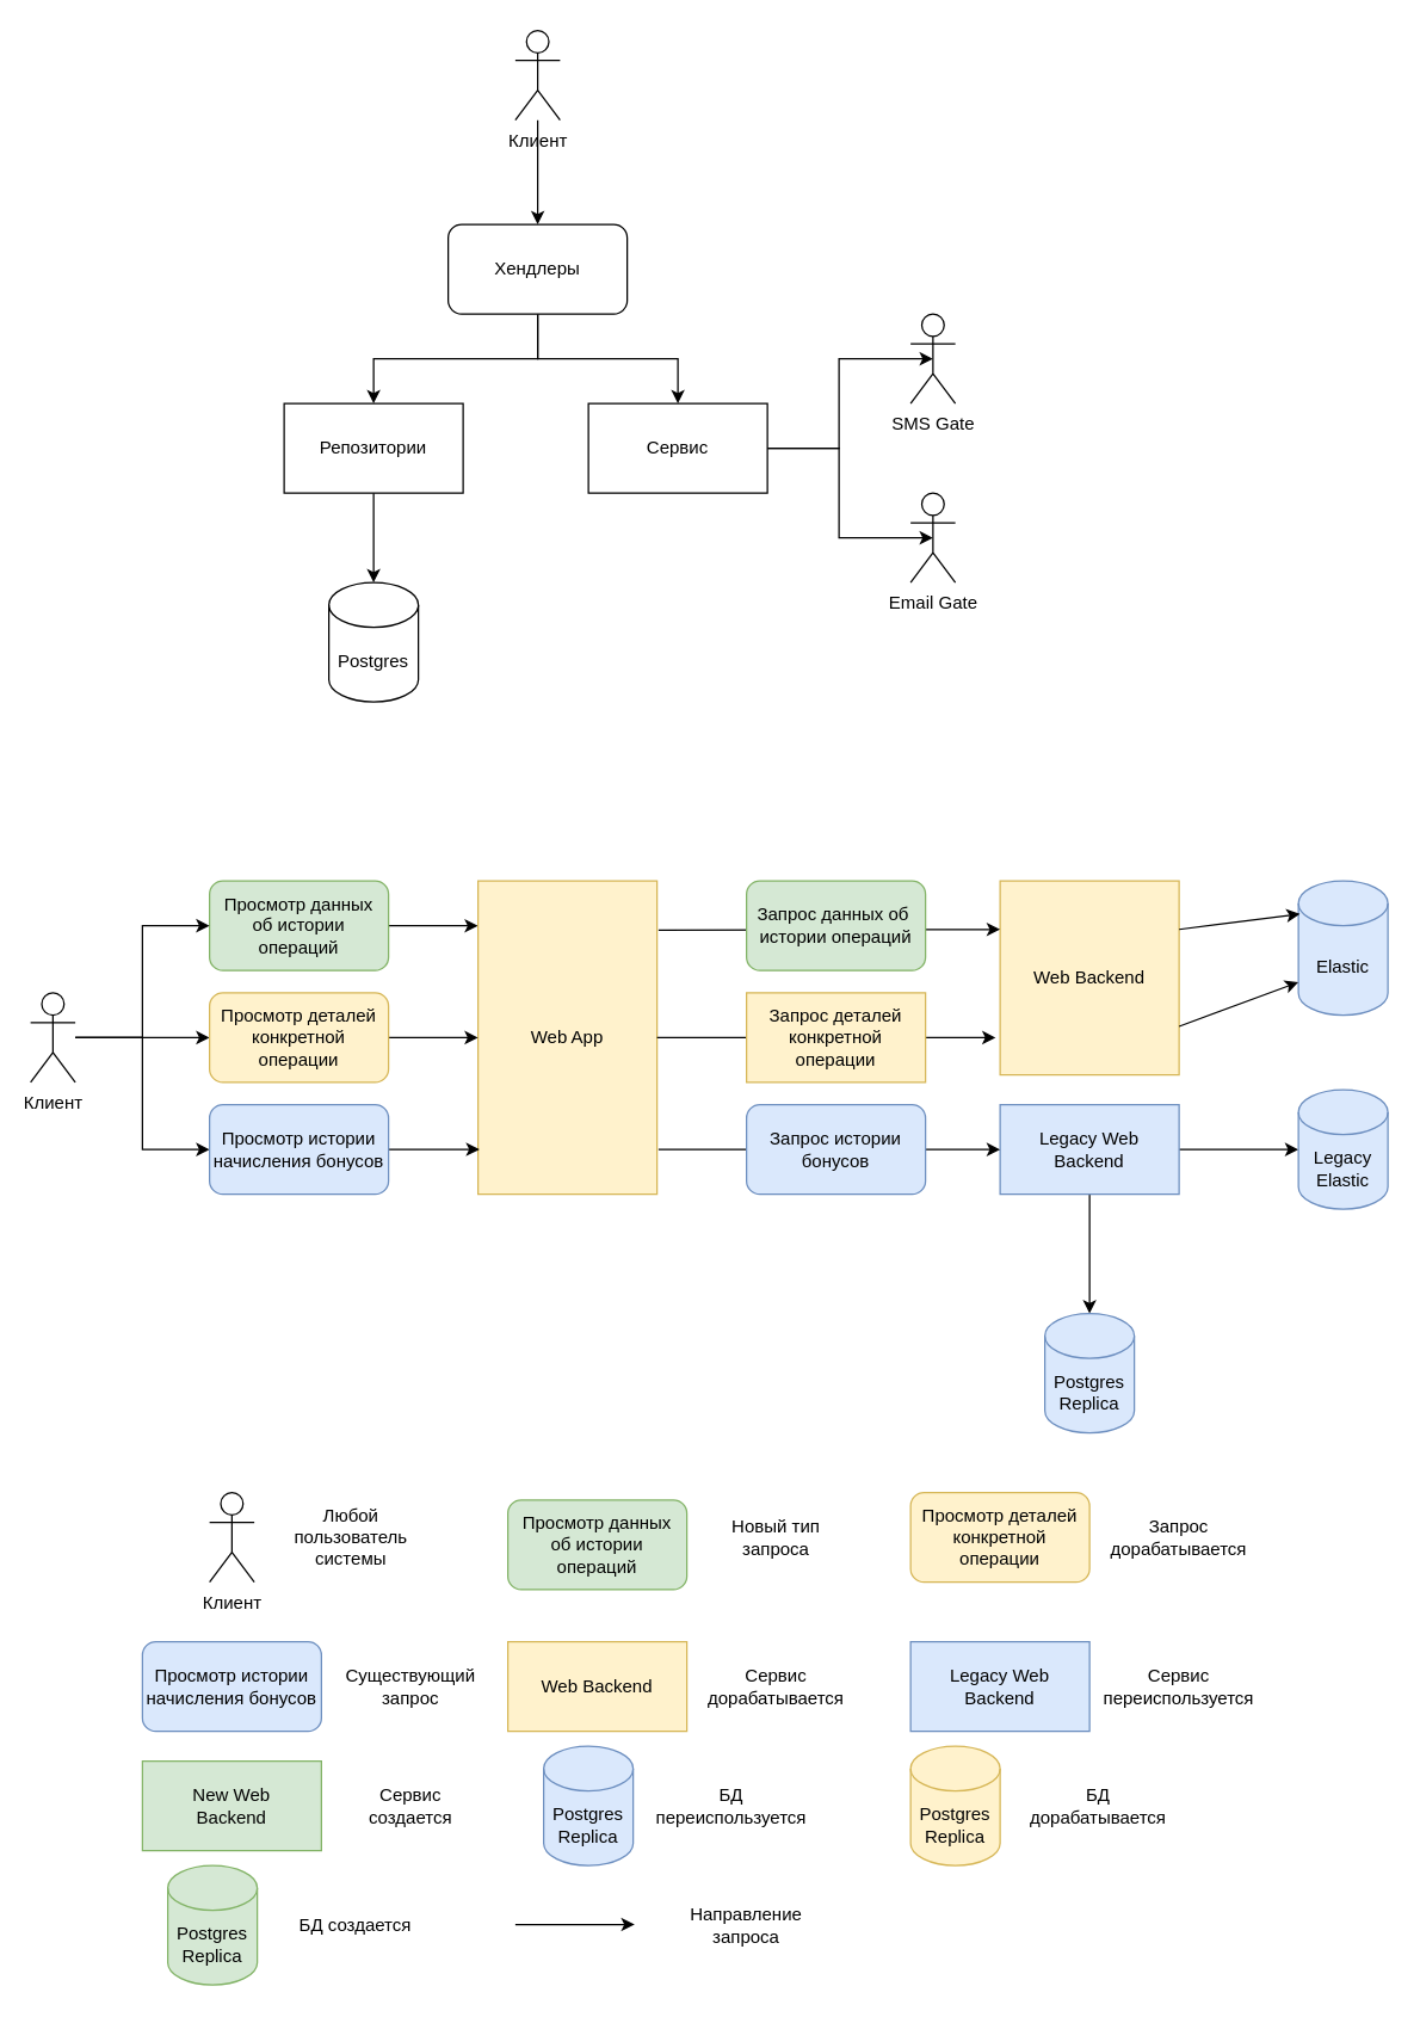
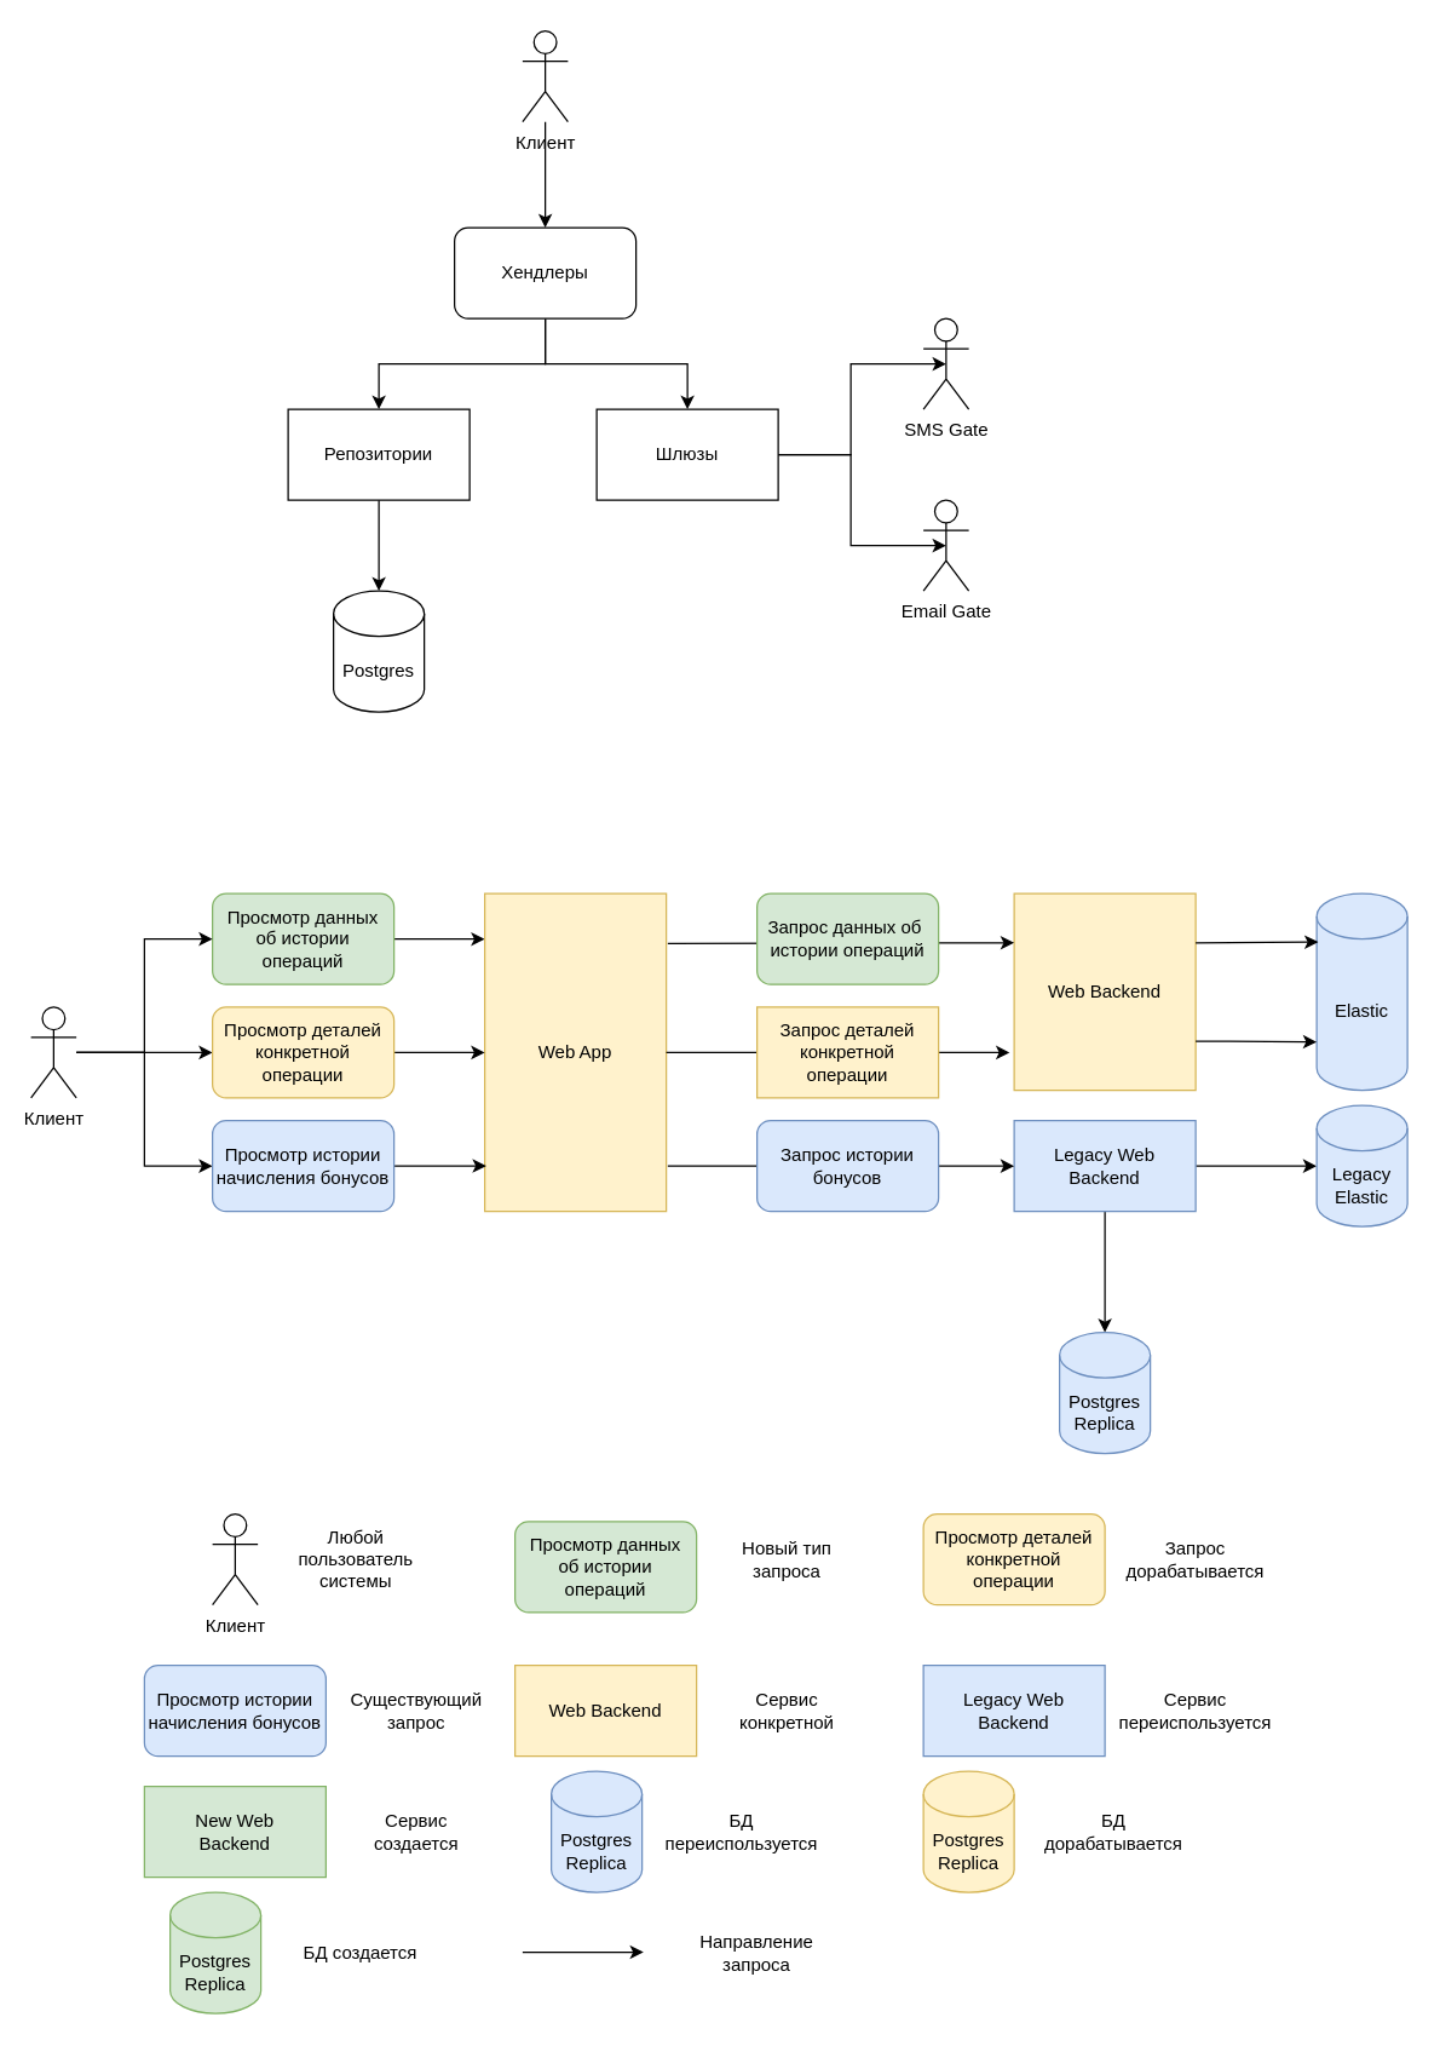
  <mxCell id="0" />
  <mxCell id="1" parent="0" />
  <mxCell id="2" value="" style="edgeStyle=orthogonalEdgeStyle;rounded=0;orthogonalLoop=1;jettySize=auto;html=1;entryX=0;entryY=0.143;entryDx=0;entryDy=0;entryPerimeter=0;" edge="1" parent="1" source="3" target="21"><mxGeometry relative="1" as="geometry" /></mxCell>
  <mxCell id="3" value="Просмотр данных об&amp;nbsp;истории операций" style="rounded=1;whiteSpace=wrap;html=1;fillColor=#d5e8d4;strokeColor=#82b366;" vertex="1" parent="1"><mxGeometry x="140" y="590" width="120" height="60" as="geometry" /></mxCell>
  <mxCell id="4" style="edgeStyle=orthogonalEdgeStyle;rounded=0;orthogonalLoop=1;jettySize=auto;html=1;entryX=0.5;entryY=0;entryDx=0;entryDy=0;" edge="1" parent="1" source="6" target="11"><mxGeometry relative="1" as="geometry" /></mxCell>
  <mxCell id="5" style="edgeStyle=orthogonalEdgeStyle;rounded=0;orthogonalLoop=1;jettySize=auto;html=1;entryX=0.5;entryY=0;entryDx=0;entryDy=0;" edge="1" parent="1" source="6" target="8"><mxGeometry relative="1" as="geometry" /></mxCell>
  <mxCell id="6" value="Хендлеры" style="whiteSpace=wrap;html=1;rounded=1;" vertex="1" parent="1"><mxGeometry x="300" y="150" width="120" height="60" as="geometry" /></mxCell>
  <mxCell id="7" value="" style="edgeStyle=orthogonalEdgeStyle;rounded=0;orthogonalLoop=1;jettySize=auto;html=1;" edge="1" parent="1" source="8" target="12"><mxGeometry relative="1" as="geometry" /></mxCell>
  <mxCell id="8" value="Репозитории" style="rounded=0;whiteSpace=wrap;html=1;" vertex="1" parent="1"><mxGeometry x="190" y="270" width="120" height="60" as="geometry" /></mxCell>
  <mxCell id="9" style="edgeStyle=orthogonalEdgeStyle;rounded=0;orthogonalLoop=1;jettySize=auto;html=1;entryX=0.5;entryY=0.5;entryDx=0;entryDy=0;entryPerimeter=0;" edge="1" parent="1" source="11" target="14"><mxGeometry relative="1" as="geometry" /></mxCell>
  <mxCell id="10" style="edgeStyle=orthogonalEdgeStyle;rounded=0;orthogonalLoop=1;jettySize=auto;html=1;entryX=0.5;entryY=0.5;entryDx=0;entryDy=0;entryPerimeter=0;" edge="1" parent="1" source="11" target="13"><mxGeometry relative="1" as="geometry" /></mxCell>
- <mxCell id="11" value="Сервис" style="rounded=0;whiteSpace=wrap;html=1;" vertex="1" parent="1"><mxGeometry x="394" y="270" width="120" height="60" as="geometry" /></mxCell>
+ <mxCell id="11" value="Шлюзы" style="rounded=0;whiteSpace=wrap;html=1;" vertex="1" parent="1"><mxGeometry x="394" y="270" width="120" height="60" as="geometry" /></mxCell>
  <mxCell id="12" value="Postgres" style="shape=cylinder3;whiteSpace=wrap;html=1;boundedLbl=1;backgroundOutline=1;size=15;" vertex="1" parent="1"><mxGeometry x="220" y="390" width="60" height="80" as="geometry" /></mxCell>
  <mxCell id="13" value="SMS Gate" style="shape=umlActor;verticalLabelPosition=bottom;verticalAlign=top;html=1;outlineConnect=0;" vertex="1" parent="1"><mxGeometry x="610" y="210" width="30" height="60" as="geometry" /></mxCell>
  <mxCell id="14" value="Email Gate" style="shape=umlActor;verticalLabelPosition=bottom;verticalAlign=top;html=1;outlineConnect=0;" vertex="1" parent="1"><mxGeometry x="610" y="330" width="30" height="60" as="geometry" /></mxCell>
  <mxCell id="15" value="" style="edgeStyle=orthogonalEdgeStyle;rounded=0;orthogonalLoop=1;jettySize=auto;html=1;" edge="1" parent="1" source="16" target="6"><mxGeometry relative="1" as="geometry" /></mxCell>
  <mxCell id="16" value="Клиент" style="shape=umlActor;verticalLabelPosition=bottom;verticalAlign=top;html=1;outlineConnect=0;" vertex="1" parent="1"><mxGeometry x="345" y="20" width="30" height="60" as="geometry" /></mxCell>
  <mxCell id="17" value="" style="edgeStyle=orthogonalEdgeStyle;rounded=0;orthogonalLoop=1;jettySize=auto;html=1;entryX=0;entryY=0.5;entryDx=0;entryDy=0;" edge="1" parent="1" source="20" target="3"><mxGeometry relative="1" as="geometry"><mxPoint x="50" y="620" as="targetPoint" /></mxGeometry></mxCell>
  <mxCell id="18" style="edgeStyle=orthogonalEdgeStyle;rounded=0;orthogonalLoop=1;jettySize=auto;html=1;entryX=0;entryY=0.5;entryDx=0;entryDy=0;" edge="1" parent="1" source="20" target="24"><mxGeometry relative="1" as="geometry" /></mxCell>
  <mxCell id="19" style="edgeStyle=orthogonalEdgeStyle;rounded=0;orthogonalLoop=1;jettySize=auto;html=1;entryX=0;entryY=0.5;entryDx=0;entryDy=0;" edge="1" parent="1" source="20" target="26"><mxGeometry relative="1" as="geometry" /></mxCell>
  <mxCell id="20" value="Клиент" style="shape=umlActor;verticalLabelPosition=bottom;verticalAlign=top;html=1;outlineConnect=0;" vertex="1" parent="1"><mxGeometry x="20" y="665" width="30" height="60" as="geometry" /></mxCell>
  <mxCell id="21" value="Web App" style="rounded=0;whiteSpace=wrap;html=1;fillColor=#fff2cc;strokeColor=#d6b656;" vertex="1" parent="1"><mxGeometry x="320" y="590" width="120" height="210" as="geometry" /></mxCell>
  <mxCell id="22" value="Web Backend" style="rounded=0;whiteSpace=wrap;html=1;fillColor=#fff2cc;strokeColor=#d6b656;" vertex="1" parent="1"><mxGeometry x="670" y="590" width="120" height="130" as="geometry" /></mxCell>
  <mxCell id="23" style="edgeStyle=orthogonalEdgeStyle;rounded=0;orthogonalLoop=1;jettySize=auto;html=1;entryX=0;entryY=0.5;entryDx=0;entryDy=0;" edge="1" parent="1" source="24" target="21"><mxGeometry relative="1" as="geometry" /></mxCell>
  <mxCell id="24" value="Просмотр деталей конкретной операции" style="rounded=1;whiteSpace=wrap;html=1;fillColor=#fff2cc;strokeColor=#d6b656;" vertex="1" parent="1"><mxGeometry x="140" y="665" width="120" height="60" as="geometry" /></mxCell>
  <mxCell id="25" style="edgeStyle=orthogonalEdgeStyle;rounded=0;orthogonalLoop=1;jettySize=auto;html=1;entryX=0.008;entryY=0.857;entryDx=0;entryDy=0;entryPerimeter=0;" edge="1" parent="1" source="26" target="21"><mxGeometry relative="1" as="geometry" /></mxCell>
  <mxCell id="26" value="Просмотр истории начисления бонусов" style="rounded=1;whiteSpace=wrap;html=1;fillColor=#dae8fc;strokeColor=#6c8ebf;" vertex="1" parent="1"><mxGeometry x="140" y="740" width="120" height="60" as="geometry" /></mxCell>
  <mxCell id="27" value="" style="edgeStyle=orthogonalEdgeStyle;rounded=0;orthogonalLoop=1;jettySize=auto;html=1;" edge="1" parent="1" source="29" target="37"><mxGeometry relative="1" as="geometry" /></mxCell>
  <mxCell id="28" value="" style="edgeStyle=orthogonalEdgeStyle;rounded=0;orthogonalLoop=1;jettySize=auto;html=1;" edge="1" parent="1" source="29" target="40"><mxGeometry relative="1" as="geometry" /></mxCell>
  <mxCell id="29" value="Legacy Web &lt;br&gt;Backend" style="rounded=0;whiteSpace=wrap;html=1;fillColor=#dae8fc;strokeColor=#6c8ebf;" vertex="1" parent="1"><mxGeometry x="670" y="740" width="120" height="60" as="geometry" /></mxCell>
  <mxCell id="30" value="" style="endArrow=classic;html=1;entryX=0;entryY=0.25;entryDx=0;entryDy=0;" edge="1" parent="1" target="22"><mxGeometry width="50" height="50" relative="1" as="geometry"><mxPoint x="441" y="623" as="sourcePoint" /><mxPoint x="510" y="540" as="targetPoint" /></mxGeometry></mxCell>
  <mxCell id="31" value="" style="endArrow=classic;html=1;" edge="1" parent="1"><mxGeometry width="50" height="50" relative="1" as="geometry"><mxPoint x="440" y="695" as="sourcePoint" /><mxPoint x="667" y="695" as="targetPoint" /></mxGeometry></mxCell>
  <mxCell id="32" value="" style="endArrow=classic;html=1;entryX=0;entryY=0.5;entryDx=0;entryDy=0;" edge="1" parent="1" target="29"><mxGeometry width="50" height="50" relative="1" as="geometry"><mxPoint x="441" y="770" as="sourcePoint" /><mxPoint x="530" y="769.5" as="targetPoint" /></mxGeometry></mxCell>
  <mxCell id="33" value="Запрос данных об&amp;nbsp;&lt;br&gt;истории операций" style="rounded=1;whiteSpace=wrap;html=1;fillColor=#d5e8d4;strokeColor=#82b366;" vertex="1" parent="1"><mxGeometry x="500" y="590" width="120" height="60" as="geometry" /></mxCell>
  <mxCell id="34" value="Запрос деталей конкретной операции" style="whiteSpace=wrap;html=1;fillColor=#fff2cc;strokeColor=#d6b656;rounded=0;" vertex="1" parent="1"><mxGeometry x="500" y="665" width="120" height="60" as="geometry" /></mxCell>
  <mxCell id="35" value="Запрос истории бонусов" style="rounded=1;whiteSpace=wrap;html=1;fillColor=#dae8fc;strokeColor=#6c8ebf;" vertex="1" parent="1"><mxGeometry x="500" y="740" width="120" height="60" as="geometry" /></mxCell>
- <mxCell id="36" value="Elastic" style="shape=cylinder3;whiteSpace=wrap;html=1;boundedLbl=1;backgroundOutline=1;size=15;fillColor=#dae8fc;strokeColor=#6c8ebf;" vertex="1" parent="1"><mxGeometry x="870" y="590" width="60" height="90" as="geometry" /></mxCell>
+ <mxCell id="36" value="Elastic" style="shape=cylinder3;whiteSpace=wrap;html=1;boundedLbl=1;backgroundOutline=1;size=15;fillColor=#dae8fc;strokeColor=#6c8ebf;" vertex="1" parent="1"><mxGeometry x="870" y="590" width="60" height="130" as="geometry" /></mxCell>
  <mxCell id="37" value="Postgres Replica" style="shape=cylinder3;whiteSpace=wrap;html=1;boundedLbl=1;backgroundOutline=1;size=15;fillColor=#dae8fc;strokeColor=#6c8ebf;" vertex="1" parent="1"><mxGeometry x="700" y="880" width="60" height="80" as="geometry" /></mxCell>
  <mxCell id="38" value="" style="endArrow=classic;html=1;exitX=1;exitY=0.25;exitDx=0;exitDy=0;entryX=0.017;entryY=0.246;entryDx=0;entryDy=0;entryPerimeter=0;" edge="1" parent="1" source="22" target="36"><mxGeometry width="50" height="50" relative="1" as="geometry"><mxPoint x="1010" y="810" as="sourcePoint" /><mxPoint x="1060" y="760" as="targetPoint" /></mxGeometry></mxCell>
  <mxCell id="39" value="" style="endArrow=classic;html=1;exitX=1;exitY=0.75;exitDx=0;exitDy=0;entryX=0;entryY=0.754;entryDx=0;entryDy=0;entryPerimeter=0;" edge="1" parent="1" source="22" target="36"><mxGeometry width="50" height="50" relative="1" as="geometry"><mxPoint x="860" y="810" as="sourcePoint" /><mxPoint x="910" y="760" as="targetPoint" /></mxGeometry></mxCell>
  <mxCell id="40" value="Legacy Elastic" style="shape=cylinder3;whiteSpace=wrap;html=1;boundedLbl=1;backgroundOutline=1;size=15;fillColor=#dae8fc;strokeColor=#6c8ebf;" vertex="1" parent="1"><mxGeometry x="870" y="730" width="60" height="80" as="geometry" /></mxCell>
  <mxCell id="41" value="Клиент" style="shape=umlActor;verticalLabelPosition=bottom;verticalAlign=top;html=1;outlineConnect=0;rounded=1;" vertex="1" parent="1"><mxGeometry x="140" y="1000" width="30" height="60" as="geometry" /></mxCell>
  <mxCell id="42" value="Любой пользователь системы" style="text;html=1;strokeColor=none;fillColor=none;align=center;verticalAlign=middle;whiteSpace=wrap;rounded=0;" vertex="1" parent="1"><mxGeometry x="190" y="1005" width="90" height="50" as="geometry" /></mxCell>
  <mxCell id="43" value="Просмотр данных об&amp;nbsp;истории операций" style="rounded=1;whiteSpace=wrap;html=1;fillColor=#d5e8d4;strokeColor=#82b366;" vertex="1" parent="1"><mxGeometry x="340" y="1005" width="120" height="60" as="geometry" /></mxCell>
  <mxCell id="44" value="Новый тип запроса" style="text;html=1;strokeColor=none;fillColor=none;align=center;verticalAlign=middle;whiteSpace=wrap;rounded=0;" vertex="1" parent="1"><mxGeometry x="480" y="1020" width="80" height="20" as="geometry" /></mxCell>
  <mxCell id="45" value="Просмотр деталей конкретной операции" style="rounded=1;whiteSpace=wrap;html=1;fillColor=#fff2cc;strokeColor=#d6b656;" vertex="1" parent="1"><mxGeometry x="610" y="1000" width="120" height="60" as="geometry" /></mxCell>
  <mxCell id="46" value="Запрос дорабатывается" style="text;html=1;strokeColor=none;fillColor=none;align=center;verticalAlign=middle;whiteSpace=wrap;rounded=0;" vertex="1" parent="1"><mxGeometry x="740" y="1015" width="100" height="30" as="geometry" /></mxCell>
  <mxCell id="47" value="Просмотр истории начисления бонусов" style="rounded=1;whiteSpace=wrap;html=1;fillColor=#dae8fc;strokeColor=#6c8ebf;" vertex="1" parent="1"><mxGeometry x="95" y="1100" width="120" height="60" as="geometry" /></mxCell>
  <mxCell id="48" value="Существующий запрос" style="text;html=1;strokeColor=none;fillColor=none;align=center;verticalAlign=middle;whiteSpace=wrap;rounded=0;" vertex="1" parent="1"><mxGeometry x="230" y="1105" width="90" height="50" as="geometry" /></mxCell>
  <mxCell id="49" value="Web Backend" style="rounded=0;whiteSpace=wrap;html=1;fillColor=#fff2cc;strokeColor=#d6b656;" vertex="1" parent="1"><mxGeometry x="340" y="1100" width="120" height="60" as="geometry" /></mxCell>
- <mxCell id="50" value="Сервис дорабатывается" style="text;html=1;strokeColor=none;fillColor=none;align=center;verticalAlign=middle;whiteSpace=wrap;rounded=0;" vertex="1" parent="1"><mxGeometry x="470" y="1120" width="100" height="20" as="geometry" /></mxCell>
+ <mxCell id="50" value="Сервис конкретной" style="text;html=1;strokeColor=none;fillColor=none;align=center;verticalAlign=middle;whiteSpace=wrap;rounded=0;" vertex="1" parent="1"><mxGeometry x="470" y="1120" width="100" height="20" as="geometry" /></mxCell>
  <mxCell id="51" value="Legacy Web &lt;br&gt;Backend" style="rounded=0;whiteSpace=wrap;html=1;fillColor=#dae8fc;strokeColor=#6c8ebf;" vertex="1" parent="1"><mxGeometry x="610" y="1100" width="120" height="60" as="geometry" /></mxCell>
  <mxCell id="52" value="Сервис переиспользуется" style="text;html=1;strokeColor=none;fillColor=none;align=center;verticalAlign=middle;whiteSpace=wrap;rounded=0;" vertex="1" parent="1"><mxGeometry x="740" y="1120" width="100" height="20" as="geometry" /></mxCell>
  <mxCell id="53" value="New Web &lt;br&gt;Backend" style="rounded=0;whiteSpace=wrap;html=1;fillColor=#d5e8d4;strokeColor=#82b366;" vertex="1" parent="1"><mxGeometry x="95" y="1180" width="120" height="60" as="geometry" /></mxCell>
  <mxCell id="54" value="Сервис создается" style="text;html=1;strokeColor=none;fillColor=none;align=center;verticalAlign=middle;whiteSpace=wrap;rounded=0;" vertex="1" parent="1"><mxGeometry x="225" y="1200" width="100" height="20" as="geometry" /></mxCell>
  <mxCell id="55" value="Postgres Replica" style="shape=cylinder3;whiteSpace=wrap;html=1;boundedLbl=1;backgroundOutline=1;size=15;fillColor=#dae8fc;strokeColor=#6c8ebf;" vertex="1" parent="1"><mxGeometry x="364" y="1170" width="60" height="80" as="geometry" /></mxCell>
  <mxCell id="56" value="БД переиспользуется" style="text;html=1;strokeColor=none;fillColor=none;align=center;verticalAlign=middle;whiteSpace=wrap;rounded=0;" vertex="1" parent="1"><mxGeometry x="440" y="1200" width="100" height="20" as="geometry" /></mxCell>
  <mxCell id="57" value="Postgres Replica" style="shape=cylinder3;whiteSpace=wrap;html=1;boundedLbl=1;backgroundOutline=1;size=15;fillColor=#fff2cc;strokeColor=#d6b656;" vertex="1" parent="1"><mxGeometry x="610" y="1170" width="60" height="80" as="geometry" /></mxCell>
  <mxCell id="58" value="БД дорабатывается" style="text;html=1;strokeColor=none;fillColor=none;align=center;verticalAlign=middle;whiteSpace=wrap;rounded=0;" vertex="1" parent="1"><mxGeometry x="686" y="1200" width="100" height="20" as="geometry" /></mxCell>
  <mxCell id="59" value="Postgres Replica" style="shape=cylinder3;whiteSpace=wrap;html=1;boundedLbl=1;backgroundOutline=1;size=15;fillColor=#d5e8d4;strokeColor=#82b366;" vertex="1" parent="1"><mxGeometry x="112" y="1250" width="60" height="80" as="geometry" /></mxCell>
  <mxCell id="60" value="БД создается" style="text;html=1;strokeColor=none;fillColor=none;align=center;verticalAlign=middle;whiteSpace=wrap;rounded=0;" vertex="1" parent="1"><mxGeometry x="188" y="1280" width="100" height="20" as="geometry" /></mxCell>
  <mxCell id="61" value="" style="edgeStyle=orthogonalEdgeStyle;rounded=0;orthogonalLoop=1;jettySize=auto;html=1;" edge="1" parent="1"><mxGeometry relative="1" as="geometry"><mxPoint x="345" y="1289.5" as="sourcePoint" /><mxPoint x="425" y="1289.5" as="targetPoint" /></mxGeometry></mxCell>
  <mxCell id="62" value="Направление запроса" style="text;html=1;strokeColor=none;fillColor=none;align=center;verticalAlign=middle;whiteSpace=wrap;rounded=0;" vertex="1" parent="1"><mxGeometry x="450" y="1280" width="100" height="20" as="geometry" /></mxCell>
